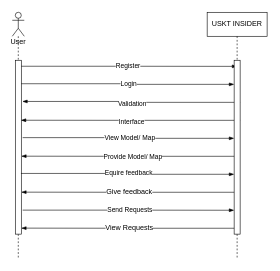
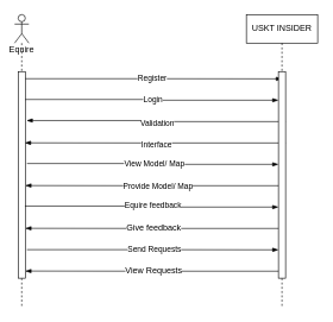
  <mxCell id="0" />
  <mxCell id="1" parent="0" />
  <mxCell id="2" value="USKT INSIDER" style="shape=umlLifeline;perimeter=lifelinePerimeter;whiteSpace=wrap;html=1;container=1;collapsible=0;recursiveResize=0;outlineConnect=0;" parent="1" vertex="1"><mxGeometry x="345" y="20" width="100" height="410" as="geometry" /></mxCell>
  <mxCell id="3" value="" style="edgeStyle=elbowEdgeStyle;fontSize=12;html=1;endArrow=blockThin;endFill=1;rounded=0;entryX=0.5;entryY=0.22;entryDx=0;entryDy=0;entryPerimeter=0;" parent="2" edge="1"><mxGeometry width="160" relative="1" as="geometry"><mxPoint x="50" y="240.2" as="sourcePoint" /><mxPoint x="-310" y="240" as="targetPoint" /></mxGeometry></mxCell>
  <mxCell id="4" value="Provide Model/ Map" style="edgeLabel;html=1;align=center;verticalAlign=middle;resizable=0;points=[];" parent="3" vertex="1" connectable="0"><mxGeometry x="-0.367" y="1" relative="1" as="geometry"><mxPoint x="-61" y="-1" as="offset" /></mxGeometry></mxCell>
- <mxCell id="5" value="User" style="shape=umlLifeline;participant=umlActor;perimeter=lifelinePerimeter;whiteSpace=wrap;html=1;container=1;collapsible=0;recursiveResize=0;verticalAlign=top;spacingTop=36;outlineConnect=0;" parent="1" vertex="1"><mxGeometry x="20" y="20" width="20" height="410" as="geometry" /></mxCell>
+ <mxCell id="5" value="Equire" style="shape=umlLifeline;participant=umlActor;perimeter=lifelinePerimeter;whiteSpace=wrap;html=1;container=1;collapsible=0;recursiveResize=0;verticalAlign=top;spacingTop=36;outlineConnect=0;" parent="1" vertex="1"><mxGeometry x="20" y="20" width="20" height="410" as="geometry" /></mxCell>
  <mxCell id="6" value="" style="edgeStyle=elbowEdgeStyle;fontSize=12;html=1;endArrow=blockThin;endFill=1;rounded=0;entryX=0.5;entryY=0.22;entryDx=0;entryDy=0;entryPerimeter=0;" parent="5" target="2" edge="1"><mxGeometry width="160" relative="1" as="geometry"><mxPoint x="10" y="90" as="sourcePoint" /><mxPoint x="300" y="90" as="targetPoint" /></mxGeometry></mxCell>
  <mxCell id="7" value="Register" style="edgeLabel;html=1;align=center;verticalAlign=middle;resizable=0;points=[];" parent="6" vertex="1" connectable="0"><mxGeometry x="-0.367" y="1" relative="1" as="geometry"><mxPoint x="66" as="offset" /></mxGeometry></mxCell>
  <mxCell id="8" value="" style="rounded=0;whiteSpace=wrap;html=1;" parent="5" vertex="1"><mxGeometry x="5" y="80" width="10" height="290" as="geometry" /></mxCell>
  <mxCell id="9" value="View Requests" style="edgeStyle=elbowEdgeStyle;fontSize=12;html=1;endArrow=blockThin;endFill=1;rounded=0;entryX=0.5;entryY=0.22;entryDx=0;entryDy=0;entryPerimeter=0;" parent="5" edge="1"><mxGeometry width="160" relative="1" as="geometry"><mxPoint x="375" y="360.2" as="sourcePoint" /><mxPoint x="15" y="360" as="targetPoint" /></mxGeometry></mxCell>
  <mxCell id="10" value="Give feedback" style="edgeStyle=elbowEdgeStyle;fontSize=12;html=1;endArrow=blockThin;endFill=1;rounded=0;entryX=0.5;entryY=0.22;entryDx=0;entryDy=0;entryPerimeter=0;" parent="5" edge="1"><mxGeometry width="160" relative="1" as="geometry"><mxPoint x="375" y="300.2" as="sourcePoint" /><mxPoint x="15" y="300" as="targetPoint" /></mxGeometry></mxCell>
  <mxCell id="11" value="" style="edgeStyle=elbowEdgeStyle;fontSize=12;html=1;endArrow=blockThin;endFill=1;rounded=0;entryX=0.5;entryY=0.22;entryDx=0;entryDy=0;entryPerimeter=0;exitX=0.99;exitY=0.135;exitDx=0;exitDy=0;exitPerimeter=0;" parent="1" source="8" edge="1"><mxGeometry width="160" relative="1" as="geometry"><mxPoint x="40" y="140" as="sourcePoint" /><mxPoint x="390" y="140.2" as="targetPoint" /></mxGeometry></mxCell>
  <mxCell id="12" value="Login" style="edgeLabel;html=1;align=center;verticalAlign=middle;resizable=0;points=[];" parent="11" vertex="1" connectable="0"><mxGeometry x="-0.367" y="1" relative="1" as="geometry"><mxPoint x="66" as="offset" /></mxGeometry></mxCell>
  <mxCell id="13" value="" style="edgeStyle=elbowEdgeStyle;fontSize=12;html=1;endArrow=blockThin;endFill=1;rounded=0;entryX=1.181;entryY=0.237;entryDx=0;entryDy=0;entryPerimeter=0;" parent="1" target="8" edge="1"><mxGeometry width="160" relative="1" as="geometry"><mxPoint x="400" y="170.2" as="sourcePoint" /><mxPoint x="40" y="170" as="targetPoint" /></mxGeometry></mxCell>
  <mxCell id="14" value="Validation" style="edgeLabel;html=1;align=center;verticalAlign=middle;resizable=0;points=[];" parent="13" vertex="1" connectable="0"><mxGeometry x="-0.367" y="1" relative="1" as="geometry"><mxPoint x="-66" as="offset" /></mxGeometry></mxCell>
  <mxCell id="15" value="" style="edgeStyle=elbowEdgeStyle;fontSize=12;html=1;endArrow=blockThin;endFill=1;rounded=0;entryX=0.943;entryY=0.345;entryDx=0;entryDy=0;entryPerimeter=0;" parent="1" target="8" edge="1"><mxGeometry width="160" relative="1" as="geometry"><mxPoint x="400" y="200.2" as="sourcePoint" /><mxPoint x="40" y="200" as="targetPoint" /></mxGeometry></mxCell>
  <mxCell id="16" value="Interface" style="edgeLabel;html=1;align=center;verticalAlign=middle;resizable=0;points=[];" parent="15" vertex="1" connectable="0"><mxGeometry x="-0.367" y="1" relative="1" as="geometry"><mxPoint x="-66" as="offset" /></mxGeometry></mxCell>
  <mxCell id="17" value="" style="edgeStyle=elbowEdgeStyle;fontSize=12;html=1;endArrow=blockThin;endFill=1;rounded=0;entryX=0.5;entryY=0.22;entryDx=0;entryDy=0;entryPerimeter=0;exitX=1.229;exitY=0.445;exitDx=0;exitDy=0;exitPerimeter=0;" parent="1" source="8" edge="1"><mxGeometry width="160" relative="1" as="geometry"><mxPoint x="40" y="230" as="sourcePoint" /><mxPoint x="390" y="230.2" as="targetPoint" /></mxGeometry></mxCell>
  <mxCell id="18" value="View Model/ Map" style="edgeLabel;html=1;align=center;verticalAlign=middle;resizable=0;points=[];" parent="17" vertex="1" connectable="0"><mxGeometry x="-0.367" y="1" relative="1" as="geometry"><mxPoint x="66" as="offset" /></mxGeometry></mxCell>
  <mxCell id="19" value="" style="edgeStyle=elbowEdgeStyle;fontSize=12;html=1;endArrow=blockThin;endFill=1;rounded=0;entryX=0.5;entryY=0.22;entryDx=0;entryDy=0;entryPerimeter=0;exitX=0.943;exitY=0.651;exitDx=0;exitDy=0;exitPerimeter=0;" parent="1" source="8" edge="1"><mxGeometry width="160" relative="1" as="geometry"><mxPoint x="30" y="290" as="sourcePoint" /><mxPoint x="390" y="290.2" as="targetPoint" /></mxGeometry></mxCell>
  <mxCell id="20" value="Equire feedback" style="edgeLabel;html=1;align=center;verticalAlign=middle;resizable=0;points=[];" parent="19" vertex="1" connectable="0"><mxGeometry x="-0.367" y="1" relative="1" as="geometry"><mxPoint x="66" as="offset" /></mxGeometry></mxCell>
  <mxCell id="21" value="" style="edgeStyle=elbowEdgeStyle;fontSize=12;html=1;endArrow=blockThin;endFill=1;rounded=0;entryX=0.5;entryY=0.22;entryDx=0;entryDy=0;entryPerimeter=0;exitX=1.229;exitY=0.862;exitDx=0;exitDy=0;exitPerimeter=0;" parent="1" source="8" edge="1"><mxGeometry width="160" relative="1" as="geometry"><mxPoint x="40" y="350" as="sourcePoint" /><mxPoint x="390" y="350.2" as="targetPoint" /></mxGeometry></mxCell>
  <mxCell id="22" value="Send Requests" style="edgeLabel;html=1;align=center;verticalAlign=middle;resizable=0;points=[];" parent="21" vertex="1" connectable="0"><mxGeometry x="-0.367" y="1" relative="1" as="geometry"><mxPoint x="66" as="offset" /></mxGeometry></mxCell>
  <mxCell id="23" value="" style="rounded=0;whiteSpace=wrap;html=1;" parent="1" vertex="1"><mxGeometry x="390" y="100" width="10" height="290" as="geometry" /></mxCell>
